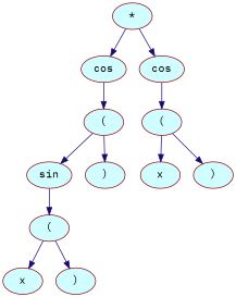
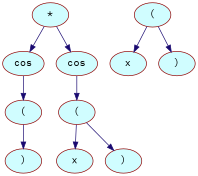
  digraph {
    fontname="IBM Plex Mono"
    node [color="#900000" fillcolor="#D0FDFF" fontsize=15 shape=ellipse style=filled fontname="IBM Plex Mono"]
    edge [color="#190970" fontsize=11 fontname="IBM Plex Mono"]
    n1 [label="*"]
    n2 [label=cos]
    n3 [label=cos]
    n4 [label="("]
-   n5 [label=sin]
    n6 [label=")"]
    n7 [label="("]
    n8 [label=x]
    n9 [label=")"]
    n10 [label="("]
    n11 [label=x]
    n12 [label=")"]
    n1 -> n2
    n1 -> n3
    n2 -> n4
    n3 -> n10
-   n4 -> n5
    n4 -> n6
-   n5 -> n7
    n7 -> n8
    n7 -> n9
    n10 -> n11
    n10 -> n12
  }
